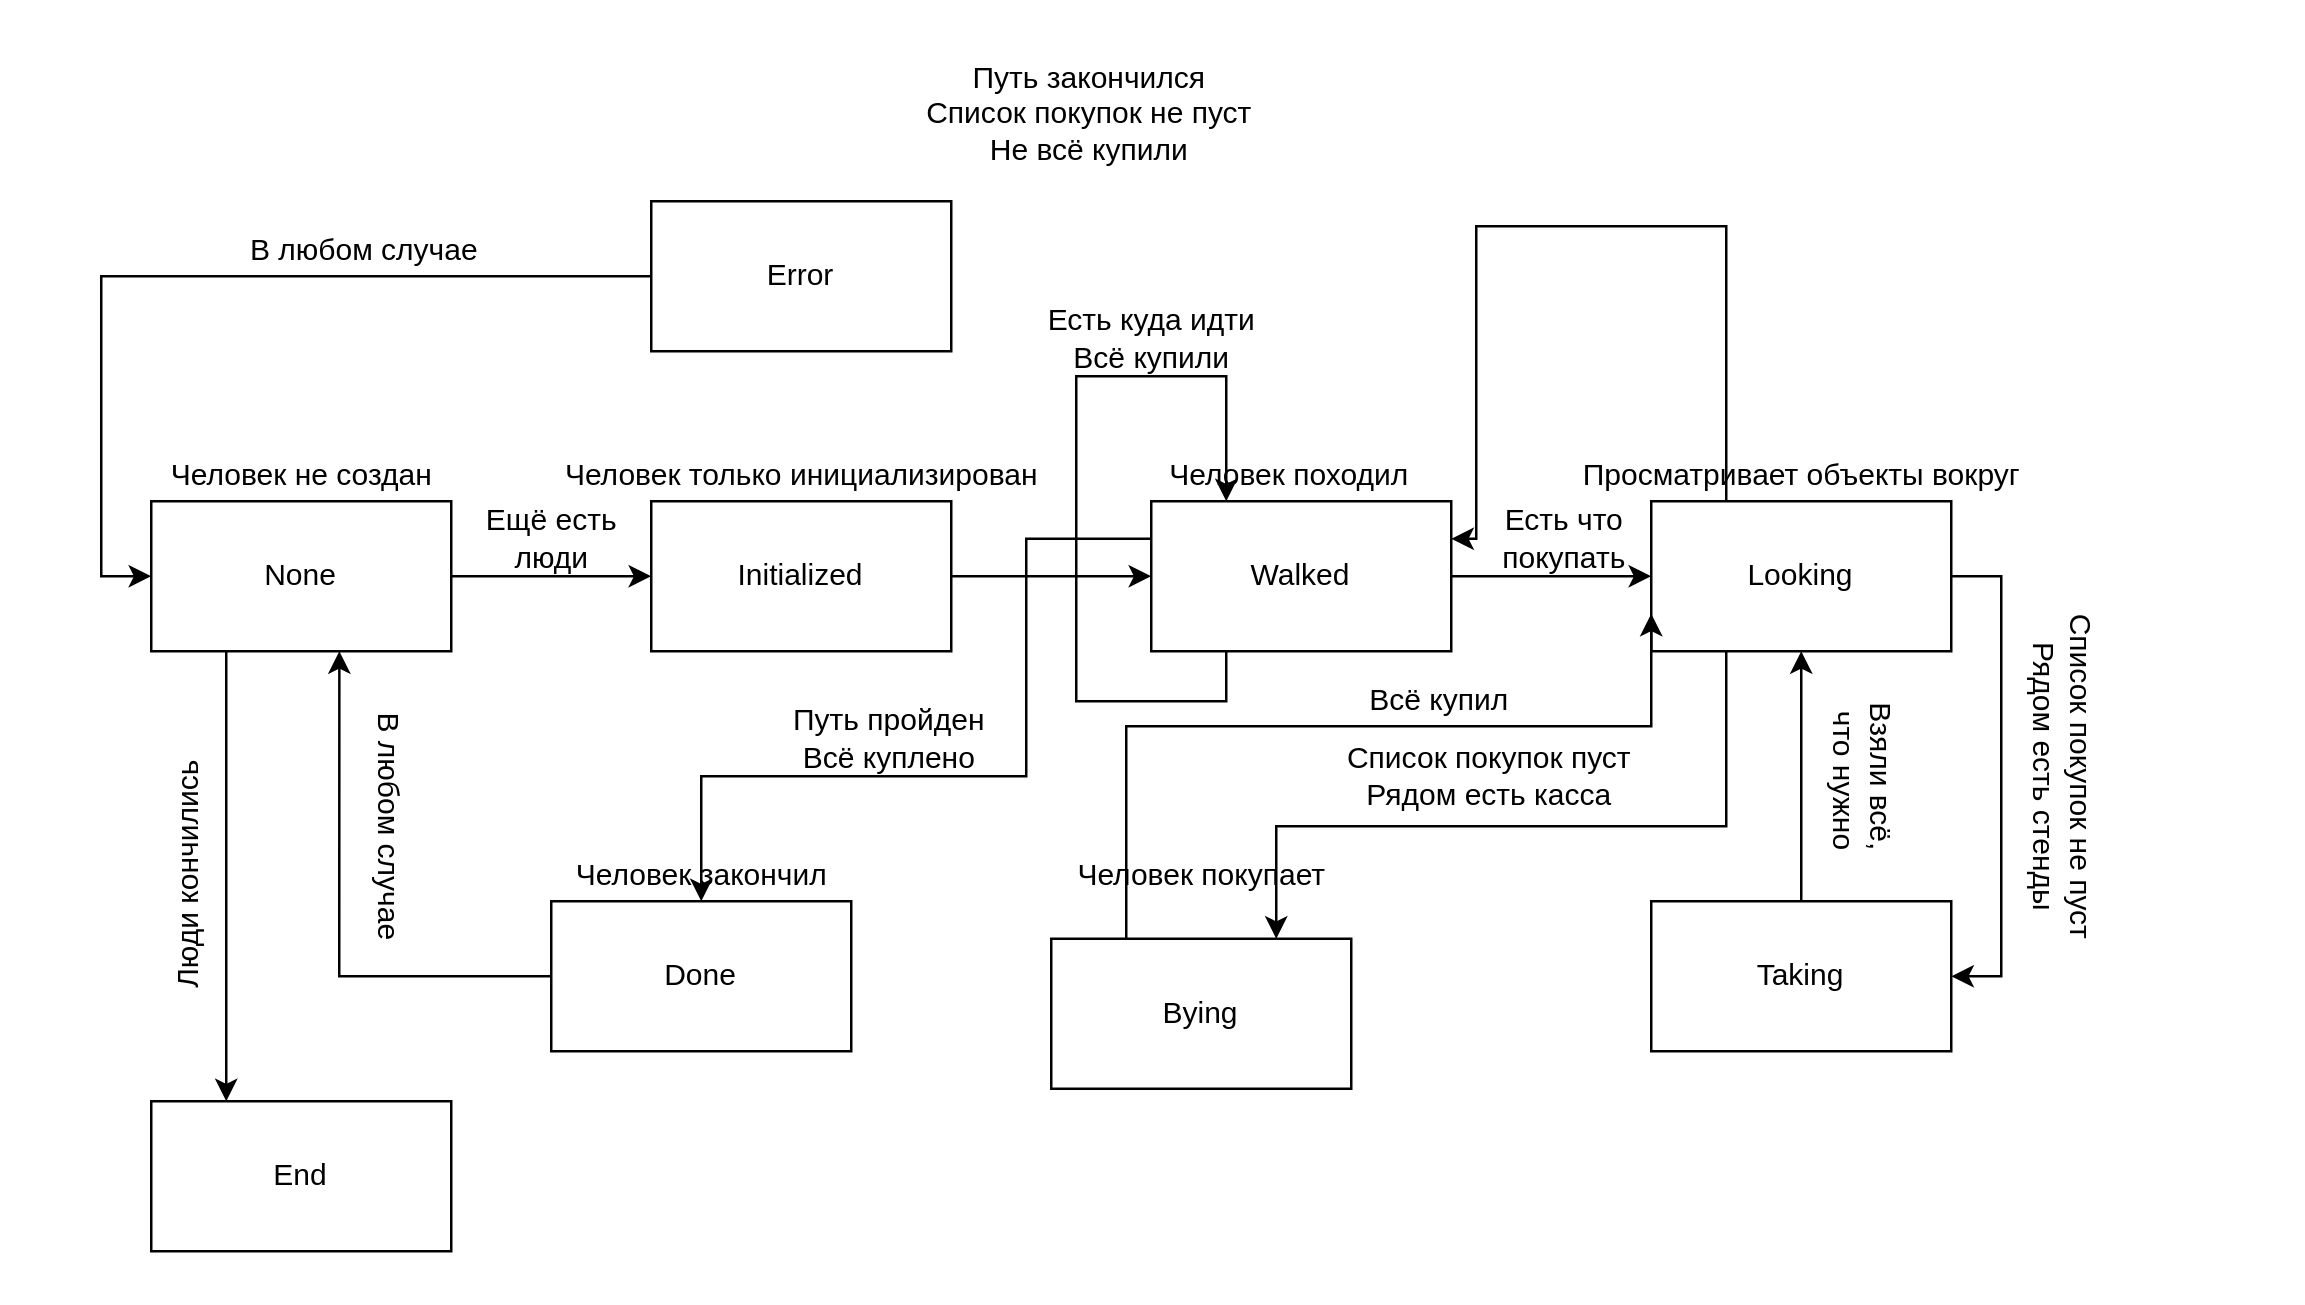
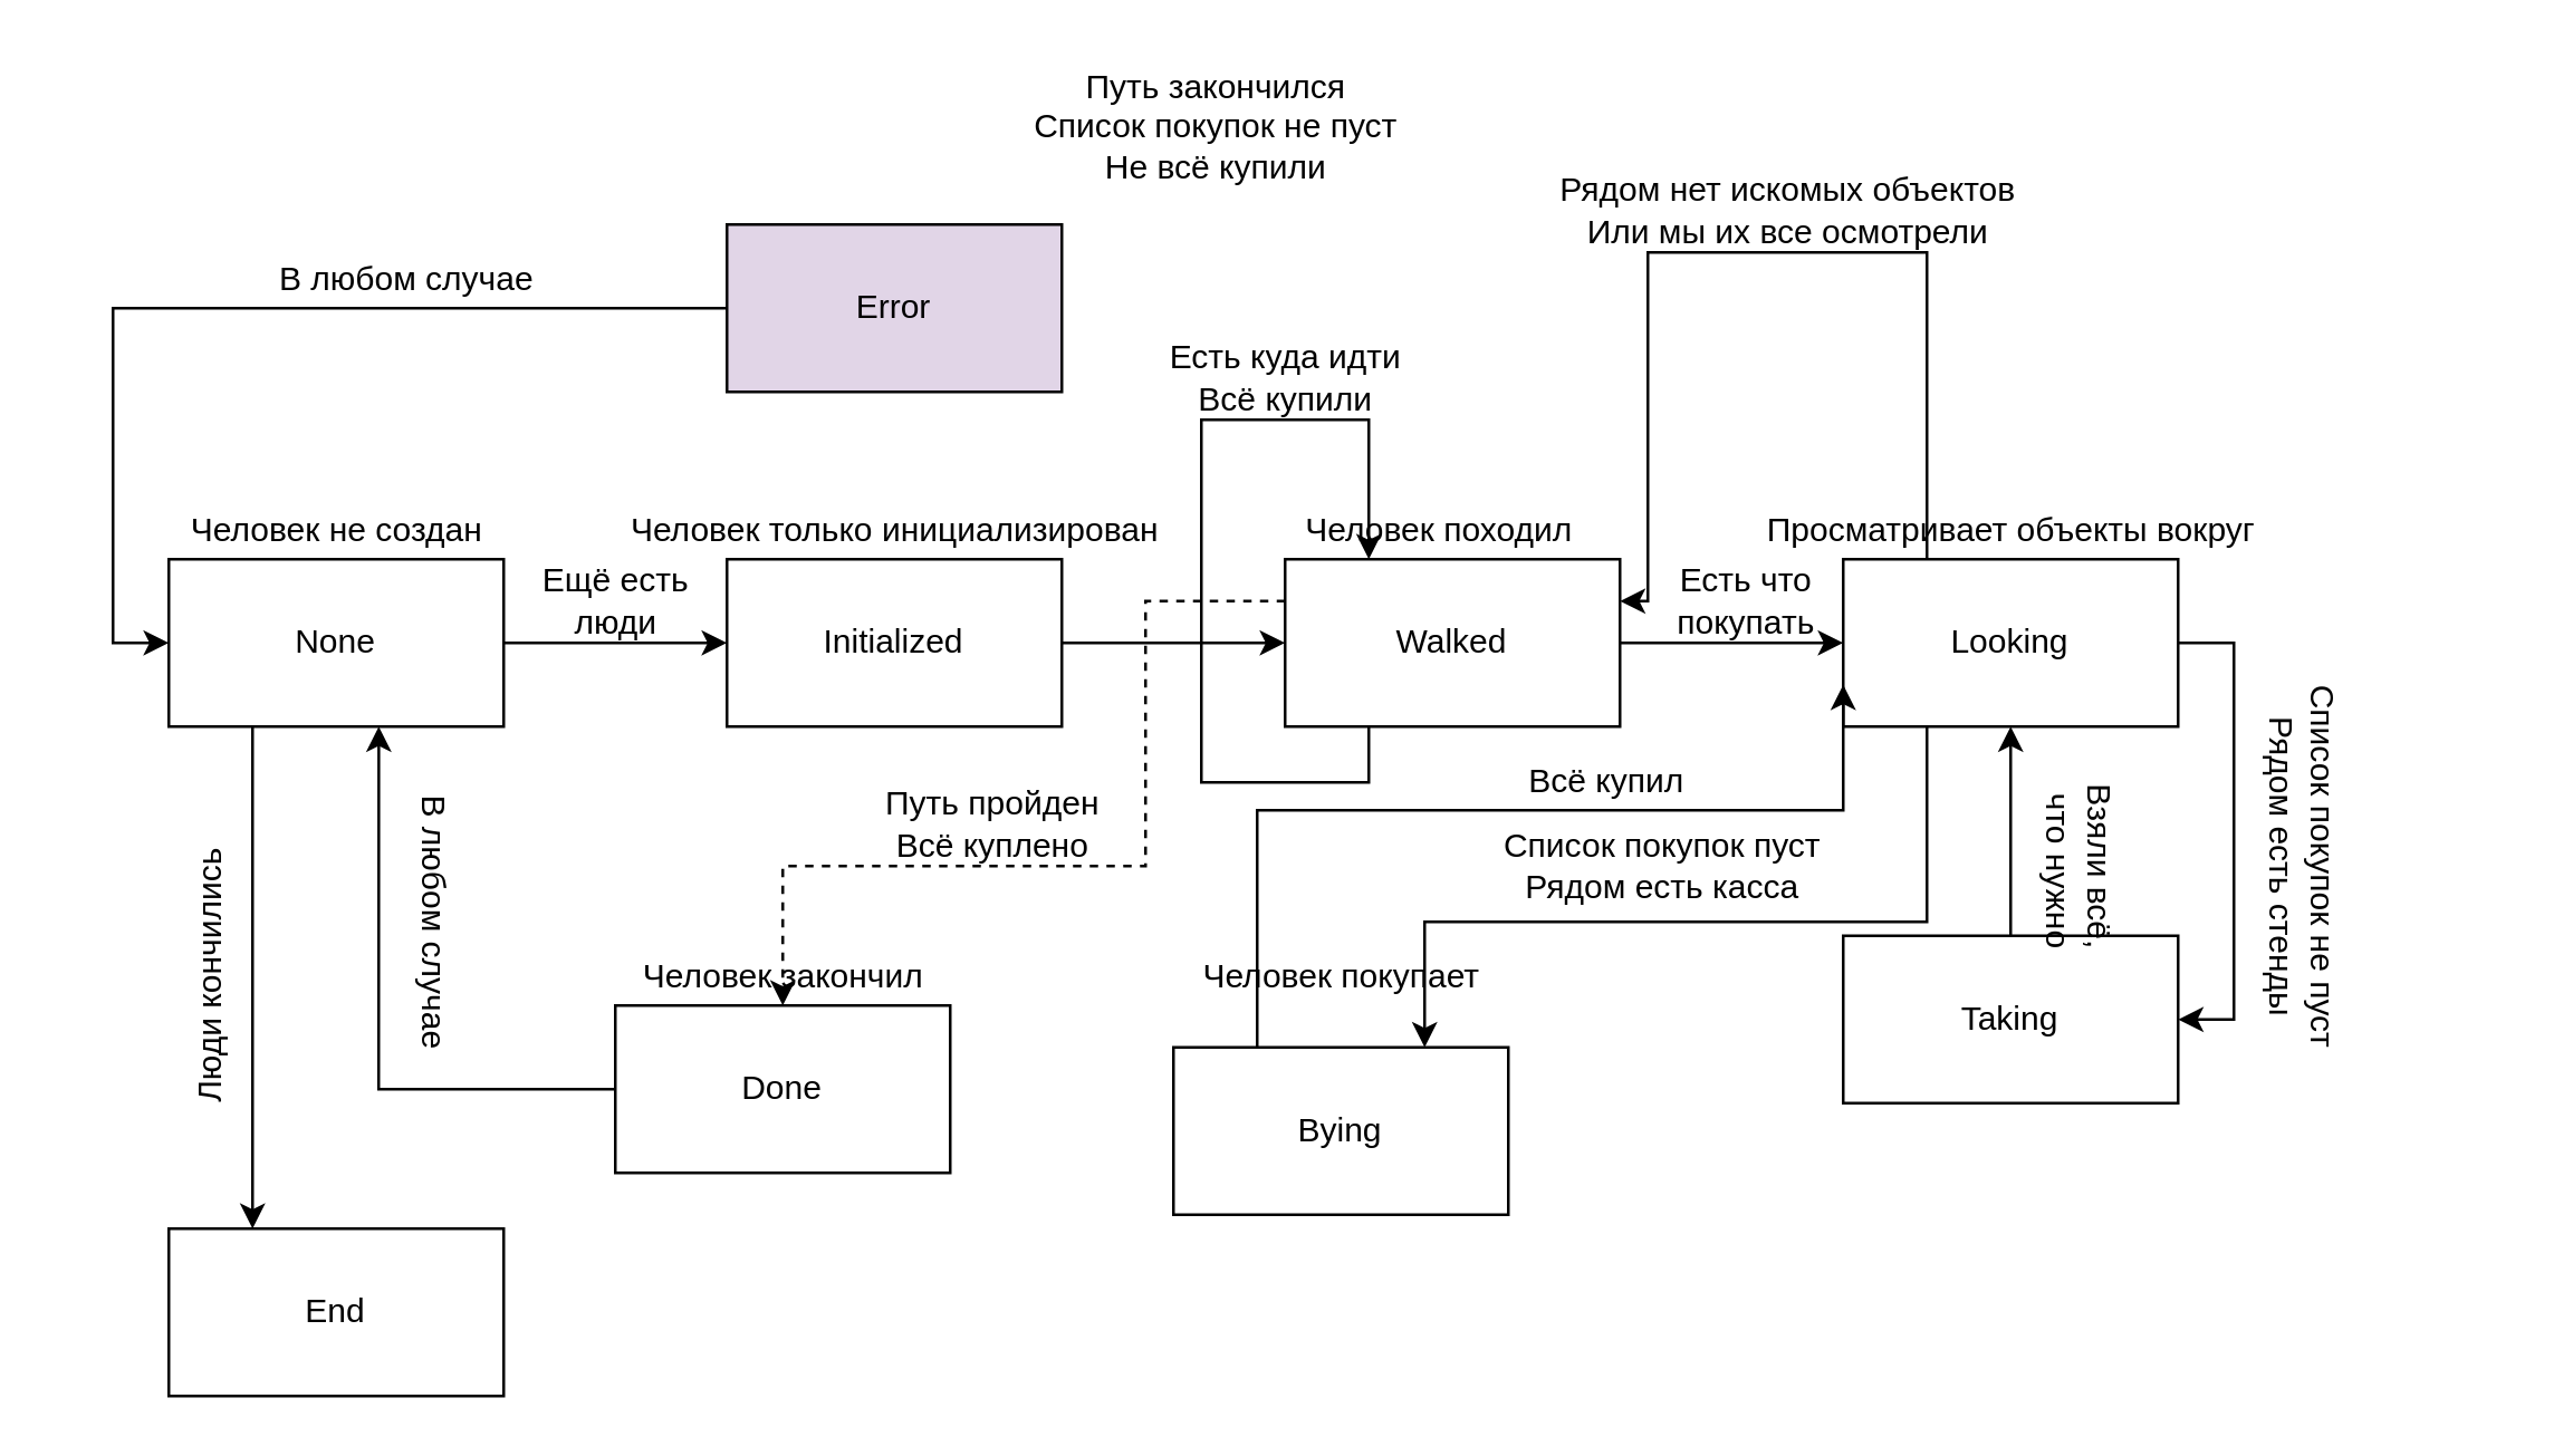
  <mxCell id="0" />
  <mxCell id="1" parent="0" />
  <mxCell id="2" style="edgeStyle=orthogonalEdgeStyle;rounded=0;orthogonalLoop=1;jettySize=auto;html=1;entryX=0;entryY=0.5;entryDx=0;entryDy=0;" parent="1" source="4" target="6" edge="1"><mxGeometry relative="1" as="geometry" /></mxCell>
  <mxCell id="3" style="edgeStyle=orthogonalEdgeStyle;rounded=0;orthogonalLoop=1;jettySize=auto;html=1;exitX=0.25;exitY=1;exitDx=0;exitDy=0;entryX=0.25;entryY=0;entryDx=0;entryDy=0;" parent="1" source="4" target="39" edge="1"><mxGeometry relative="1" as="geometry" /></mxCell>
  <mxCell id="4" value="None" style="rounded=0;whiteSpace=wrap;html=1;" parent="1" vertex="1"><mxGeometry x="60" y="200" width="120" height="60" as="geometry" /></mxCell>
  <mxCell id="5" style="edgeStyle=orthogonalEdgeStyle;rounded=0;orthogonalLoop=1;jettySize=auto;html=1;entryX=0;entryY=0.5;entryDx=0;entryDy=0;" parent="1" source="6" target="10" edge="1"><mxGeometry relative="1" as="geometry" /></mxCell>
  <mxCell id="6" value="Initialized" style="rounded=0;whiteSpace=wrap;html=1;" parent="1" vertex="1"><mxGeometry x="260" y="200" width="120" height="60" as="geometry" /></mxCell>
  <mxCell id="7" style="edgeStyle=orthogonalEdgeStyle;rounded=0;orthogonalLoop=1;jettySize=auto;html=1;entryX=0;entryY=0.5;entryDx=0;entryDy=0;" parent="1" source="10" target="14" edge="1"><mxGeometry relative="1" as="geometry" /></mxCell>
  <mxCell id="8" style="edgeStyle=orthogonalEdgeStyle;rounded=0;orthogonalLoop=1;jettySize=auto;html=1;exitX=0.25;exitY=1;exitDx=0;exitDy=0;entryX=0.25;entryY=0;entryDx=0;entryDy=0;" parent="1" source="10" target="10" edge="1"><mxGeometry relative="1" as="geometry"><mxPoint x="450" y="120" as="targetPoint" /><Array as="points"><mxPoint x="490" y="280" /><mxPoint x="430" y="280" /><mxPoint x="430" y="150" /><mxPoint x="490" y="150" /></Array></mxGeometry></mxCell>
- <mxCell id="9" style="edgeStyle=orthogonalEdgeStyle;rounded=0;orthogonalLoop=1;jettySize=auto;html=1;exitX=0;exitY=0.25;exitDx=0;exitDy=0;" parent="1" source="10" target="32" edge="1"><mxGeometry relative="1" as="geometry"><Array as="points"><mxPoint x="410" y="215" /><mxPoint x="410" y="310" /><mxPoint x="280" y="310" /></Array></mxGeometry></mxCell>
+ <mxCell id="9" style="edgeStyle=orthogonalEdgeStyle;rounded=0;orthogonalLoop=1;jettySize=auto;html=1;exitX=0;exitY=0.25;exitDx=0;exitDy=0;dashed=1;" parent="1" source="10" target="32" edge="1"><mxGeometry relative="1" as="geometry"><Array as="points"><mxPoint x="410" y="215" /><mxPoint x="410" y="310" /><mxPoint x="280" y="310" /></Array></mxGeometry></mxCell>
  <mxCell id="10" value="Walked" style="rounded=0;whiteSpace=wrap;html=1;" parent="1" vertex="1"><mxGeometry x="460" y="200" width="120" height="60" as="geometry" /></mxCell>
  <mxCell id="11" style="edgeStyle=orthogonalEdgeStyle;rounded=0;orthogonalLoop=1;jettySize=auto;html=1;exitX=0.25;exitY=1;exitDx=0;exitDy=0;entryX=0.75;entryY=0;entryDx=0;entryDy=0;" parent="1" source="14" target="20" edge="1"><mxGeometry relative="1" as="geometry"><Array as="points"><mxPoint x="690" y="330" /><mxPoint x="510" y="330" /></Array></mxGeometry></mxCell>
  <mxCell id="12" style="edgeStyle=orthogonalEdgeStyle;rounded=0;orthogonalLoop=1;jettySize=auto;html=1;exitX=0.25;exitY=0;exitDx=0;exitDy=0;entryX=1;entryY=0.25;entryDx=0;entryDy=0;" parent="1" source="14" target="10" edge="1"><mxGeometry relative="1" as="geometry"><Array as="points"><mxPoint x="690" y="90" /><mxPoint x="590" y="90" /><mxPoint x="590" y="215" /></Array></mxGeometry></mxCell>
  <mxCell id="13" style="edgeStyle=orthogonalEdgeStyle;rounded=0;orthogonalLoop=1;jettySize=auto;html=1;exitX=1;exitY=0.5;exitDx=0;exitDy=0;entryX=1;entryY=0.5;entryDx=0;entryDy=0;" parent="1" source="14" target="22" edge="1"><mxGeometry relative="1" as="geometry" /></mxCell>
  <mxCell id="14" value="Looking" style="rounded=0;whiteSpace=wrap;html=1;" parent="1" vertex="1"><mxGeometry x="660" y="200" width="120" height="60" as="geometry" /></mxCell>
  <mxCell id="15" value="Человек не создан" style="text;html=1;align=center;verticalAlign=middle;resizable=0;points=[];autosize=1;" parent="1" vertex="1"><mxGeometry x="60" y="180" width="120" height="20" as="geometry" /></mxCell>
  <mxCell id="16" value="Человек только инициализирован" style="text;html=1;align=center;verticalAlign=middle;resizable=0;points=[];autosize=1;" parent="1" vertex="1"><mxGeometry x="220" y="180" width="200" height="20" as="geometry" /></mxCell>
  <mxCell id="17" value="Человек походил" style="text;html=1;align=center;verticalAlign=middle;resizable=0;points=[];autosize=1;" parent="1" vertex="1"><mxGeometry x="460" y="180" width="110" height="20" as="geometry" /></mxCell>
  <mxCell id="18" value="Просматривает объекты вокруг" style="text;html=1;align=center;verticalAlign=middle;resizable=0;points=[];autosize=1;" parent="1" vertex="1"><mxGeometry x="625" y="180" width="190" height="20" as="geometry" /></mxCell>
  <mxCell id="19" style="edgeStyle=orthogonalEdgeStyle;rounded=0;orthogonalLoop=1;jettySize=auto;html=1;exitX=0.25;exitY=0;exitDx=0;exitDy=0;entryX=0;entryY=0.75;entryDx=0;entryDy=0;" parent="1" source="20" target="14" edge="1"><mxGeometry relative="1" as="geometry"><Array as="points"><mxPoint x="450" y="290" /><mxPoint x="660" y="290" /></Array></mxGeometry></mxCell>
  <mxCell id="20" value="Bying" style="rounded=0;whiteSpace=wrap;html=1;" parent="1" vertex="1"><mxGeometry x="420" y="375" width="120" height="60" as="geometry" /></mxCell>
  <mxCell id="21" style="edgeStyle=orthogonalEdgeStyle;rounded=0;orthogonalLoop=1;jettySize=auto;html=1;exitX=0.5;exitY=0;exitDx=0;exitDy=0;entryX=0.5;entryY=1;entryDx=0;entryDy=0;" parent="1" source="22" target="14" edge="1"><mxGeometry relative="1" as="geometry" /></mxCell>
- <mxCell id="22" value="Taking" style="rounded=0;whiteSpace=wrap;html=1;" parent="1" vertex="1"><mxGeometry x="660" y="360" width="120" height="60" as="geometry" /></mxCell>
+ <mxCell id="22" value="Taking" style="rounded=0;whiteSpace=wrap;html=1;" parent="1" vertex="1"><mxGeometry x="660" y="335" width="120" height="60" as="geometry" /></mxCell>
+ <mxCell id="23" value="Рядом нет искомых объектов&lt;br&gt;Или мы их все осмотрели" style="text;html=1;align=center;verticalAlign=middle;resizable=0;points=[];autosize=1;" parent="1" vertex="1"><mxGeometry x="550" y="60" width="180" height="30" as="geometry" /></mxCell>
  <mxCell id="24" value="Список покупок не пуст&lt;br&gt;Рядом есть стенды" style="text;html=1;align=center;verticalAlign=middle;resizable=0;points=[];autosize=1;rotation=90;" parent="1" vertex="1"><mxGeometry x="750" y="295" width="150" height="30" as="geometry" /></mxCell>
  <mxCell id="25" value="Взяли всё,&lt;br&gt;&amp;nbsp;что нужно" style="text;html=1;align=center;verticalAlign=middle;resizable=0;points=[];autosize=1;rotation=90;" parent="1" vertex="1"><mxGeometry x="710" y="295" width="70" height="30" as="geometry" /></mxCell>
  <mxCell id="26" value="Список покупок пуст&lt;br&gt;Рядом есть касса" style="text;html=1;align=center;verticalAlign=middle;resizable=0;points=[];autosize=1;" parent="1" vertex="1"><mxGeometry x="530" y="295" width="130" height="30" as="geometry" /></mxCell>
  <mxCell id="27" value="Всё купил" style="text;html=1;align=center;verticalAlign=middle;resizable=0;points=[];autosize=1;" parent="1" vertex="1"><mxGeometry x="540" y="270" width="70" height="20" as="geometry" /></mxCell>
  <mxCell id="28" value="Человек покупает" style="text;html=1;align=center;verticalAlign=middle;resizable=0;points=[];autosize=1;" parent="1" vertex="1"><mxGeometry x="425" y="340" width="110" height="20" as="geometry" /></mxCell>
  <mxCell id="29" value="Есть что &lt;br&gt;покупать" style="text;html=1;align=center;verticalAlign=middle;resizable=0;points=[];autosize=1;" parent="1" vertex="1"><mxGeometry x="590" y="200" width="70" height="30" as="geometry" /></mxCell>
  <mxCell id="30" value="Есть куда идти&lt;br&gt;Всё купили" style="text;html=1;align=center;verticalAlign=middle;resizable=0;points=[];autosize=1;rotation=0;" parent="1" vertex="1"><mxGeometry x="410" y="120" width="100" height="30" as="geometry" /></mxCell>
  <mxCell id="31" style="edgeStyle=orthogonalEdgeStyle;rounded=0;orthogonalLoop=1;jettySize=auto;html=1;exitX=0;exitY=0.5;exitDx=0;exitDy=0;entryX=0.627;entryY=1;entryDx=0;entryDy=0;entryPerimeter=0;" parent="1" source="32" target="4" edge="1"><mxGeometry relative="1" as="geometry" /></mxCell>
  <mxCell id="32" value="Done" style="rounded=0;whiteSpace=wrap;html=1;" parent="1" vertex="1"><mxGeometry x="220" y="360" width="120" height="60" as="geometry" /></mxCell>
  <mxCell id="33" value="Путь пройден&lt;br&gt;Всё куплено" style="text;html=1;align=center;verticalAlign=middle;resizable=0;points=[];autosize=1;" parent="1" vertex="1"><mxGeometry x="310" y="280" width="90" height="30" as="geometry" /></mxCell>
  <mxCell id="34" style="edgeStyle=orthogonalEdgeStyle;rounded=0;orthogonalLoop=1;jettySize=auto;html=1;exitX=0;exitY=0.5;exitDx=0;exitDy=0;entryX=0;entryY=0.5;entryDx=0;entryDy=0;" parent="1" source="35" target="4" edge="1"><mxGeometry relative="1" as="geometry" /></mxCell>
- <mxCell id="35" value="Error" style="rounded=0;whiteSpace=wrap;html=1;" parent="1" vertex="1"><mxGeometry x="260" y="80" width="120" height="60" as="geometry" /></mxCell>
+ <mxCell id="35" value="Error" style="rounded=0;whiteSpace=wrap;html=1;fillColor=#e1d5e7;" parent="1" vertex="1"><mxGeometry x="260" y="80" width="120" height="60" as="geometry" /></mxCell>
  <mxCell id="36" value="Путь закончился&lt;br&gt;Список покупок не пуст&lt;br&gt;Не всё купили" style="text;html=1;align=center;verticalAlign=middle;resizable=0;points=[];autosize=1;" parent="1" vertex="1"><mxGeometry x="360" y="20" width="150" height="50" as="geometry" /></mxCell>
  <mxCell id="37" value="Ещё есть &lt;br&gt;люди" style="text;html=1;align=center;verticalAlign=middle;resizable=0;points=[];autosize=1;" parent="1" vertex="1"><mxGeometry x="185" y="200" width="70" height="30" as="geometry" /></mxCell>
  <mxCell id="38" value="Человек закончил" style="text;html=1;align=center;verticalAlign=middle;resizable=0;points=[];autosize=1;" parent="1" vertex="1"><mxGeometry x="220" y="340" width="120" height="20" as="geometry" /></mxCell>
  <mxCell id="39" value="End" style="rounded=0;whiteSpace=wrap;html=1;" parent="1" vertex="1"><mxGeometry x="60" y="440" width="120" height="60" as="geometry" /></mxCell>
  <mxCell id="40" value="В любом случае" style="text;html=1;align=center;verticalAlign=middle;resizable=0;points=[];autosize=1;" parent="1" vertex="1"><mxGeometry x="90" y="90" width="110" height="20" as="geometry" /></mxCell>
  <mxCell id="41" value="В любом случае" style="text;html=1;align=center;verticalAlign=middle;resizable=0;points=[];autosize=1;rotation=90;" parent="1" vertex="1"><mxGeometry x="100" y="320" width="110" height="20" as="geometry" /></mxCell>
  <mxCell id="42" value="Люди кончились" style="text;html=1;align=center;verticalAlign=middle;resizable=0;points=[];autosize=1;rotation=-90;" parent="1" vertex="1"><mxGeometry y="340" width="110" height="20" as="geometry" x="20" /></mxCell>
